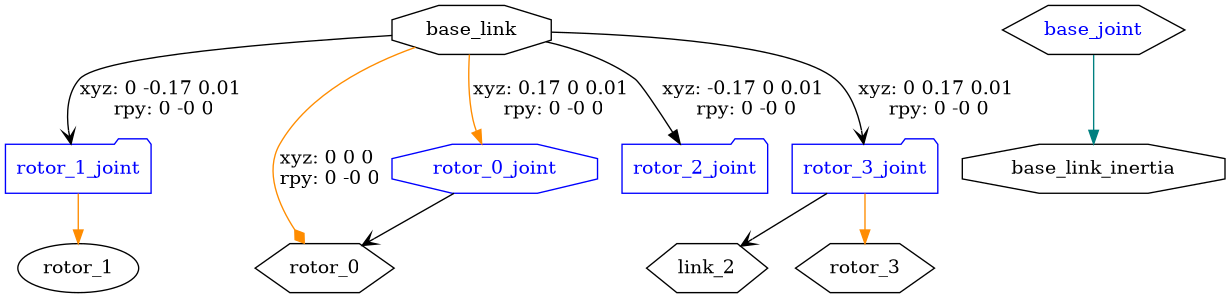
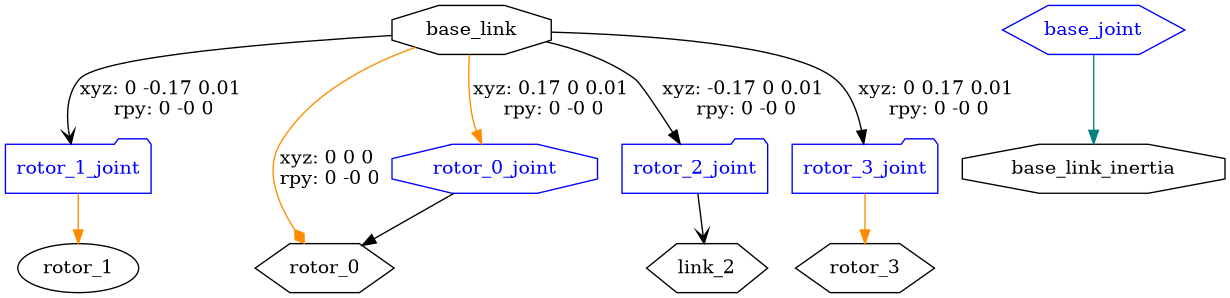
  digraph {
    node [shape=hexagon]
    edge [arrowhead=normal color=black]
    n1 [label=base_link shape=octagon]
    rotor_0_joint [color=blue fontcolor=blue shape=octagon]
    rotor_1_joint [color=blue fontcolor=blue shape=folder]
    rotor_2_joint [color=blue fontcolor=blue shape=folder]
    rotor_3_joint [color=blue fontcolor=blue shape=folder]
    n6 [label=rotor_0]
-   base_joint [color=black fontcolor=blue]
+   base_joint [color=blue fontcolor=blue]
    n8 [label=base_link_inertia shape=octagon]
    n9 [label=rotor_1 shape=ellipse]
    n10 [label=link_2]
    n11 [label=rotor_3]
    n1 -> rotor_0_joint [color=darkorange label="xyz: 0.17 0 0.01 \nrpy: 0 -0 0"]
    n1 -> rotor_1_joint [arrowhead=vee label="xyz: 0 -0.17 0.01 \nrpy: 0 -0 0"]
    n1 -> rotor_2_joint [label="xyz: -0.17 0 0.01 \nrpy: 0 -0 0"]
-   n1 -> rotor_3_joint [arrowhead=vee label="xyz: 0 0.17 0.01 \nrpy: 0 -0 0"]
+   n1 -> rotor_3_joint [label="xyz: 0 0.17 0.01 \nrpy: 0 -0 0"]
    n1 -> n6 [arrowhead=diamond color=darkorange label="xyz: 0 0 0 \nrpy: 0 -0 0"]
-   rotor_0_joint -> n6 [arrowhead=vee]
+   rotor_0_joint -> n6
    rotor_1_joint -> n9 [color=darkorange]
-   rotor_3_joint -> n10 [arrowhead=vee]
+   rotor_2_joint -> n10 [arrowhead=vee]
    rotor_3_joint -> n11 [color=darkorange]
    base_joint -> n8 [color=teal]
  }
